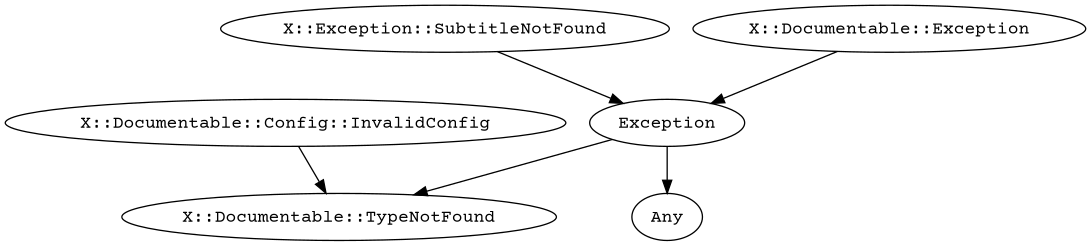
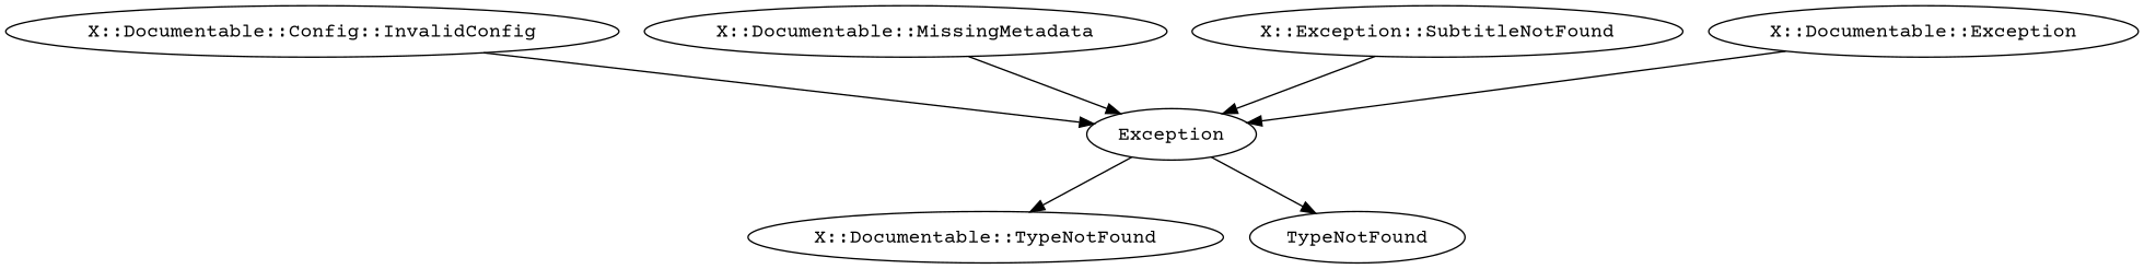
  digraph {
    fontname="Courier Prime"
    rankdir=TB
    splines=polyline
    node [color="#000000" fontcolor="#000000" fontname="Courier Prime"]
    edge [color="#000000" fontname="Courier Prime"]
    "X::Documentable::Config::InvalidConfig"
    Exception
    "X::Documentable::TypeNotFound"
-   Any
+   Any [label=TypeNotFound]
+   "X::Documentable::MissingMetadata"
    n6 [label="X::Exception::SubtitleNotFound"]
    n7 [label="X::Documentable::Exception"]
-   "X::Documentable::Config::InvalidConfig" -> "X::Documentable::TypeNotFound"
+   "X::Documentable::Config::InvalidConfig" -> Exception
    Exception -> "X::Documentable::TypeNotFound"
    Exception -> Any
+   "X::Documentable::MissingMetadata" -> Exception
    n6 -> Exception
    n7 -> Exception
  }
